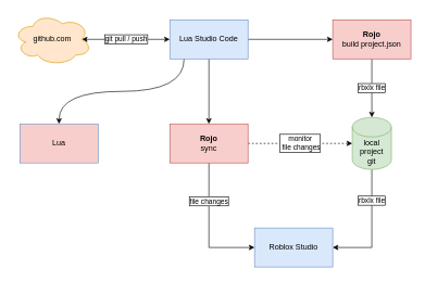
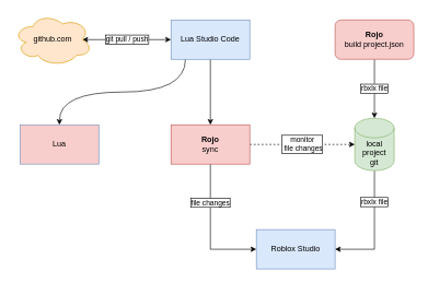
  <mxCell id="0" />
  <mxCell id="1" parent="0" />
- <mxCell id="2" value="" style="edgeStyle=orthogonalEdgeStyle;rounded=0;orthogonalLoop=1;jettySize=auto;html=1;" parent="1" source="5" target="9" edge="1"><mxGeometry relative="1" as="geometry" /></mxCell>
  <mxCell id="3" value="" style="edgeStyle=orthogonalEdgeStyle;rounded=0;orthogonalLoop=1;jettySize=auto;html=1;startArrow=none;startFill=0;" parent="1" source="5" target="15" edge="1"><mxGeometry relative="1" as="geometry" /></mxCell>
  <mxCell id="4" value="" style="edgeStyle=orthogonalEdgeStyle;orthogonalLoop=1;jettySize=auto;html=1;exitX=0.183;exitY=1;exitDx=0;exitDy=0;curved=1;exitPerimeter=0;" edge="1" parent="1" source="5" target="16"><mxGeometry relative="1" as="geometry" /></mxCell>
  <mxCell id="5" value="Lua Studio Code" style="rounded=0;whiteSpace=wrap;html=1;fillColor=#dae8fc;strokeColor=#6c8ebf;" parent="1" vertex="1"><mxGeometry x="260" y="30" width="120" height="60" as="geometry" /></mxCell>
  <mxCell id="6" value="git pull / push" style="edgeStyle=orthogonalEdgeStyle;rounded=0;orthogonalLoop=1;jettySize=auto;html=1;exitX=0.875;exitY=0.5;exitDx=0;exitDy=0;exitPerimeter=0;startArrow=classic;startFill=1;labelBorderColor=#000000;" parent="1" source="7" target="5" edge="1"><mxGeometry relative="1" as="geometry" /></mxCell>
  <mxCell id="7" value="github.com" style="ellipse;shape=cloud;whiteSpace=wrap;html=1;fillColor=#ffe6cc;strokeColor=#d79b00;" parent="1" vertex="1"><mxGeometry x="20" y="20" width="120" height="80" as="geometry" /></mxCell>
  <mxCell id="8" value="rbxlx file" style="edgeStyle=orthogonalEdgeStyle;rounded=0;orthogonalLoop=1;jettySize=auto;html=1;labelBorderColor=#000000;entryX=0.5;entryY=0;entryDx=0;entryDy=0;entryPerimeter=0;" parent="1" source="9" target="12" edge="1"><mxGeometry relative="1" as="geometry" /></mxCell>
- <mxCell id="9" value="&lt;b&gt;Rojo&lt;/b&gt;&lt;br&gt;build project.json" style="rounded=0;whiteSpace=wrap;html=1;fillColor=#f8cecc;strokeColor=#b85450;" parent="1" vertex="1"><mxGeometry x="510" y="30" width="120" height="60" as="geometry" /></mxCell>
+ <mxCell id="9" value="&lt;b&gt;Rojo&lt;/b&gt;&lt;br&gt;build project.json" style="whiteSpace=wrap;html=1;fillColor=#f8cecc;strokeColor=#b85450;rounded=1;" parent="1" vertex="1"><mxGeometry x="510" y="30" width="120" height="60" as="geometry" /></mxCell>
  <mxCell id="10" value="Roblox Studio" style="rounded=0;whiteSpace=wrap;html=1;fillColor=#dae8fc;strokeColor=#6c8ebf;" parent="1" vertex="1"><mxGeometry x="390" y="350" width="120" height="60" as="geometry" /></mxCell>
  <mxCell id="11" value="rbxlx file" style="edgeStyle=orthogonalEdgeStyle;rounded=0;orthogonalLoop=1;jettySize=auto;html=1;startArrow=none;startFill=0;labelBorderColor=#000000;exitX=0.5;exitY=1;exitDx=0;exitDy=0;exitPerimeter=0;entryX=1;entryY=0.5;entryDx=0;entryDy=0;" parent="1" source="12" target="10" edge="1"><mxGeometry x="-0.467" relative="1" as="geometry"><mxPoint as="offset" /></mxGeometry></mxCell>
  <mxCell id="12" value="local&lt;br&gt;project&lt;br&gt;git" style="shape=cylinder3;whiteSpace=wrap;html=1;boundedLbl=1;backgroundOutline=1;size=15;fillColor=#d5e8d4;strokeColor=#82b366;" parent="1" vertex="1"><mxGeometry x="540" y="180" width="60" height="80" as="geometry" /></mxCell>
  <mxCell id="13" value="file changes" style="edgeStyle=orthogonalEdgeStyle;rounded=0;orthogonalLoop=1;jettySize=auto;html=1;startArrow=none;startFill=0;entryX=0;entryY=0.5;entryDx=0;entryDy=0;exitX=0.5;exitY=1;exitDx=0;exitDy=0;labelBorderColor=#000000;" parent="1" source="15" target="10" edge="1"><mxGeometry x="-0.412" relative="1" as="geometry"><mxPoint x="460" y="220" as="targetPoint" /><mxPoint as="offset" /></mxGeometry></mxCell>
  <mxCell id="14" value="monitor&lt;br&gt;&amp;nbsp;file changes" style="edgeStyle=orthogonalEdgeStyle;rounded=0;orthogonalLoop=1;jettySize=auto;html=1;startArrow=none;startFill=0;labelBorderColor=#000000;dashed=1;" parent="1" source="15" target="12" edge="1"><mxGeometry relative="1" as="geometry" /></mxCell>
  <mxCell id="15" value="&lt;b&gt;Rojo&lt;/b&gt;&lt;br&gt;sync" style="rounded=0;whiteSpace=wrap;html=1;fillColor=#f8cecc;strokeColor=#b85450;" parent="1" vertex="1"><mxGeometry x="260" y="190" width="120" height="60" as="geometry" /></mxCell>
  <mxCell id="16" value="Lua" style="rounded=0;whiteSpace=wrap;html=1;fillColor=#f8cecc;strokeColor=#6c8ebf;" vertex="1" parent="1"><mxGeometry x="30" y="190" width="120" height="60" as="geometry" /></mxCell>
